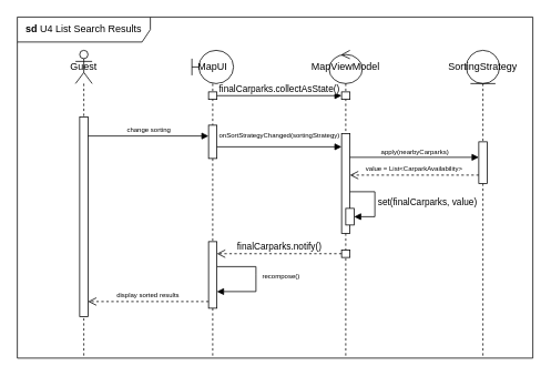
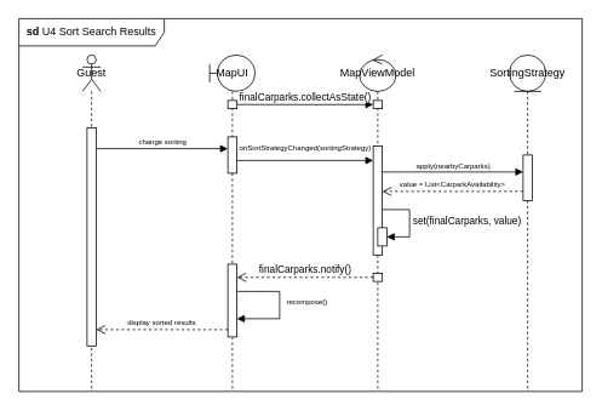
  <mxCell id="0" />
  <mxCell id="1" parent="0" />
- <mxCell id="2" value="&lt;b&gt;sd &lt;/b&gt;U4 List Search Results" style="shape=umlFrame;whiteSpace=wrap;html=1;pointerEvents=0;width=160;height=30;" vertex="1" parent="1"><mxGeometry width="620" height="410" as="geometry" x="20" y="20" /></mxCell>
+ <mxCell id="2" value="&lt;b&gt;sd &lt;/b&gt;U4 Sort Search Results" style="shape=umlFrame;whiteSpace=wrap;html=1;pointerEvents=0;width=160;height=30;" vertex="1" parent="1"><mxGeometry width="620" height="410" as="geometry" x="20" y="20" /></mxCell>
  <mxCell id="3" value="Guest" style="shape=umlLifeline;perimeter=lifelinePerimeter;whiteSpace=wrap;html=1;container=1;dropTarget=0;collapsible=0;recursiveResize=0;outlineConnect=0;portConstraint=eastwest;newEdgeStyle={&quot;curved&quot;:0,&quot;rounded&quot;:0};participant=umlActor;" vertex="1" parent="1"><mxGeometry x="90" y="60" width="20" height="370" as="geometry" /></mxCell>
  <mxCell id="4" value="" style="html=1;points=[[0,0,0,0,5],[0,1,0,0,-5],[1,0,0,0,5],[1,1,0,0,-5]];perimeter=orthogonalPerimeter;outlineConnect=0;targetShapes=umlLifeline;portConstraint=eastwest;newEdgeStyle={&quot;curved&quot;:0,&quot;rounded&quot;:0};" vertex="1" parent="3"><mxGeometry x="5" y="80" width="10" height="240" as="geometry" /></mxCell>
  <mxCell id="5" value="MapUI" style="shape=umlLifeline;perimeter=lifelinePerimeter;whiteSpace=wrap;html=1;container=1;dropTarget=0;collapsible=0;recursiveResize=0;outlineConnect=0;portConstraint=eastwest;newEdgeStyle={&quot;curved&quot;:0,&quot;rounded&quot;:0};participant=umlBoundary;" vertex="1" parent="1"><mxGeometry x="230" y="60" width="50" height="370" as="geometry" /></mxCell>
  <mxCell id="6" value="" style="html=1;points=[[0,0,0,0,5],[0,1,0,0,-5],[1,0,0,0,5],[1,1,0,0,-5]];perimeter=orthogonalPerimeter;outlineConnect=0;targetShapes=umlLifeline;portConstraint=eastwest;newEdgeStyle={&quot;curved&quot;:0,&quot;rounded&quot;:0};" vertex="1" parent="5"><mxGeometry x="20" y="90" width="10" height="40" as="geometry" /></mxCell>
  <mxCell id="7" value="&lt;font style=&quot;font-size: 8px;&quot;&gt;recompose()&lt;/font&gt;" style="html=1;verticalAlign=bottom;endArrow=block;curved=0;rounded=0;" edge="1" parent="5" source="9" target="9"><mxGeometry x="0.083" y="30" width="80" relative="1" as="geometry"><mxPoint x="26.912" y="260" as="sourcePoint" /><mxPoint x="32" y="290.0" as="targetPoint" /><Array as="points"><mxPoint x="77" y="260" /><mxPoint x="77" y="270" /><mxPoint x="77" y="290" /></Array><mxPoint as="offset" /></mxGeometry></mxCell>
  <mxCell id="8" value="" style="html=1;points=[[0,0,0,0,5],[0,1,0,0,-5],[1,0,0,0,5],[1,1,0,0,-5]];perimeter=orthogonalPerimeter;outlineConnect=0;targetShapes=umlLifeline;portConstraint=eastwest;newEdgeStyle={&quot;curved&quot;:0,&quot;rounded&quot;:0};" vertex="1" parent="5"><mxGeometry x="20" y="50" width="10" height="9" as="geometry" /></mxCell>
  <mxCell id="9" value="" style="html=1;points=[[0,0,0,0,5],[0,1,0,0,-5],[1,0,0,0,5],[1,1,0,0,-5]];perimeter=orthogonalPerimeter;outlineConnect=0;targetShapes=umlLifeline;portConstraint=eastwest;newEdgeStyle={&quot;curved&quot;:0,&quot;rounded&quot;:0};" vertex="1" parent="5"><mxGeometry x="20" y="230" width="10" height="80" as="geometry" /></mxCell>
  <mxCell id="10" value="MapViewModel" style="shape=umlLifeline;perimeter=lifelinePerimeter;whiteSpace=wrap;html=1;container=1;dropTarget=0;collapsible=0;recursiveResize=0;outlineConnect=0;portConstraint=eastwest;newEdgeStyle={&quot;curved&quot;:0,&quot;rounded&quot;:0};participant=umlControl;" vertex="1" parent="1"><mxGeometry x="395" y="60" width="40" height="370" as="geometry" /></mxCell>
  <mxCell id="11" value="" style="html=1;points=[[0,0,0,0,5],[0,1,0,0,-5],[1,0,0,0,5],[1,1,0,0,-5]];perimeter=orthogonalPerimeter;outlineConnect=0;targetShapes=umlLifeline;portConstraint=eastwest;newEdgeStyle={&quot;curved&quot;:0,&quot;rounded&quot;:0};" vertex="1" parent="10"><mxGeometry x="15" y="100" width="10" height="120" as="geometry" /></mxCell>
  <mxCell id="12" value="" style="html=1;points=[[0,0,0,0,5],[0,1,0,0,-5],[1,0,0,0,5],[1,1,0,0,-5]];perimeter=orthogonalPerimeter;outlineConnect=0;targetShapes=umlLifeline;portConstraint=eastwest;newEdgeStyle={&quot;curved&quot;:0,&quot;rounded&quot;:0};" vertex="1" parent="10"><mxGeometry x="15" y="50" width="10" height="9" as="geometry" /></mxCell>
  <mxCell id="13" value="" style="html=1;points=[[0,0,0,0,5],[0,1,0,0,-5],[1,0,0,0,5],[1,1,0,0,-5]];perimeter=orthogonalPerimeter;outlineConnect=0;targetShapes=umlLifeline;portConstraint=eastwest;newEdgeStyle={&quot;curved&quot;:0,&quot;rounded&quot;:0};" vertex="1" parent="10"><mxGeometry x="20" y="190" width="10" height="20" as="geometry" /></mxCell>
  <mxCell id="14" value="set(finalCarparks, value)&amp;nbsp;" style="html=1;align=left;spacingLeft=2;endArrow=block;rounded=0;edgeStyle=orthogonalEdgeStyle;curved=0;rounded=0;" edge="1" parent="10" target="13"><mxGeometry relative="1" as="geometry"><mxPoint x="25" y="170" as="sourcePoint" /><Array as="points"><mxPoint x="55" y="200" /></Array></mxGeometry></mxCell>
  <mxCell id="15" value="" style="html=1;points=[[0,0,0,0,5],[0,1,0,0,-5],[1,0,0,0,5],[1,1,0,0,-5]];perimeter=orthogonalPerimeter;outlineConnect=0;targetShapes=umlLifeline;portConstraint=eastwest;newEdgeStyle={&quot;curved&quot;:0,&quot;rounded&quot;:0};" vertex="1" parent="10"><mxGeometry x="15" y="240" width="10" height="9" as="geometry" /></mxCell>
  <mxCell id="16" value="&lt;font style=&quot;font-size: 8px;&quot;&gt;change sorting&lt;/font&gt;" style="html=1;verticalAlign=bottom;endArrow=block;curved=0;rounded=0;" edge="1" parent="1" target="6"><mxGeometry width="80" relative="1" as="geometry"><mxPoint x="105" y="163" as="sourcePoint" /><mxPoint x="415" y="163" as="targetPoint" /></mxGeometry></mxCell>
  <mxCell id="17" value="&lt;font style=&quot;font-size: 8px;&quot;&gt;onSortStrategyChanged(sortingStrategy)&lt;/font&gt;" style="html=1;verticalAlign=bottom;endArrow=block;curved=0;rounded=0;" edge="1" parent="1"><mxGeometry y="6" width="80" relative="1" as="geometry"><mxPoint x="260" y="176" as="sourcePoint" /><mxPoint x="410" y="176" as="targetPoint" /><mxPoint as="offset" /></mxGeometry></mxCell>
  <mxCell id="18" value="SortingStrategy" style="shape=umlLifeline;perimeter=lifelinePerimeter;whiteSpace=wrap;html=1;container=1;dropTarget=0;collapsible=0;recursiveResize=0;outlineConnect=0;portConstraint=eastwest;newEdgeStyle={&quot;curved&quot;:0,&quot;rounded&quot;:0};participant=umlEntity;" vertex="1" parent="1"><mxGeometry x="560" y="60" width="40" height="370" as="geometry" /></mxCell>
  <mxCell id="19" value="" style="html=1;points=[[0,0,0,0,5],[0,1,0,0,-5],[1,0,0,0,5],[1,1,0,0,-5]];perimeter=orthogonalPerimeter;outlineConnect=0;targetShapes=umlLifeline;portConstraint=eastwest;newEdgeStyle={&quot;curved&quot;:0,&quot;rounded&quot;:0};" vertex="1" parent="18"><mxGeometry x="15" y="110" width="10" height="50" as="geometry" /></mxCell>
  <mxCell id="20" value="&lt;font style=&quot;font-size: 8px;&quot;&gt;apply(nearbyCarparks)&lt;/font&gt;" style="html=1;verticalAlign=bottom;endArrow=block;curved=0;rounded=0;" edge="1" parent="1" target="19"><mxGeometry y="-1" width="80" relative="1" as="geometry"><mxPoint x="420" y="188.64" as="sourcePoint" /><mxPoint x="550" y="188.64" as="targetPoint" /><mxPoint as="offset" /></mxGeometry></mxCell>
  <mxCell id="21" value="&lt;font style=&quot;font-size: 8px;&quot;&gt;value = List&amp;lt;CarparkAvailability&amp;gt;&lt;/font&gt;" style="html=1;verticalAlign=bottom;endArrow=open;dashed=1;endSize=8;curved=0;rounded=0;" edge="1" parent="1" source="19"><mxGeometry relative="1" as="geometry"><mxPoint x="550" y="210" as="sourcePoint" /><mxPoint x="420" y="210" as="targetPoint" /></mxGeometry></mxCell>
  <mxCell id="22" value="&lt;font style=&quot;font-size: 8px;&quot;&gt;display sorted results&lt;/font&gt;" style="html=1;verticalAlign=bottom;endArrow=open;dashed=1;endSize=8;curved=0;rounded=0;" edge="1" parent="1"><mxGeometry relative="1" as="geometry"><mxPoint x="250" y="362" as="sourcePoint" /><mxPoint x="105" y="362" as="targetPoint" /></mxGeometry></mxCell>
  <mxCell id="23" value="finalCarparks.collectAsState()" style="html=1;verticalAlign=bottom;endArrow=block;curved=0;rounded=0;" edge="1" parent="1" source="8" target="12"><mxGeometry width="80" relative="1" as="geometry"><mxPoint x="285" y="110" as="sourcePoint" /><mxPoint x="365" y="110" as="targetPoint" /></mxGeometry></mxCell>
  <mxCell id="24" value="finalCarparks.notify()" style="html=1;verticalAlign=bottom;endArrow=open;dashed=1;endSize=8;curved=0;rounded=0;" edge="1" parent="1" source="15" target="9"><mxGeometry relative="1" as="geometry"><mxPoint x="410" y="300" as="sourcePoint" /><mxPoint x="325" y="301" as="targetPoint" /></mxGeometry></mxCell>
